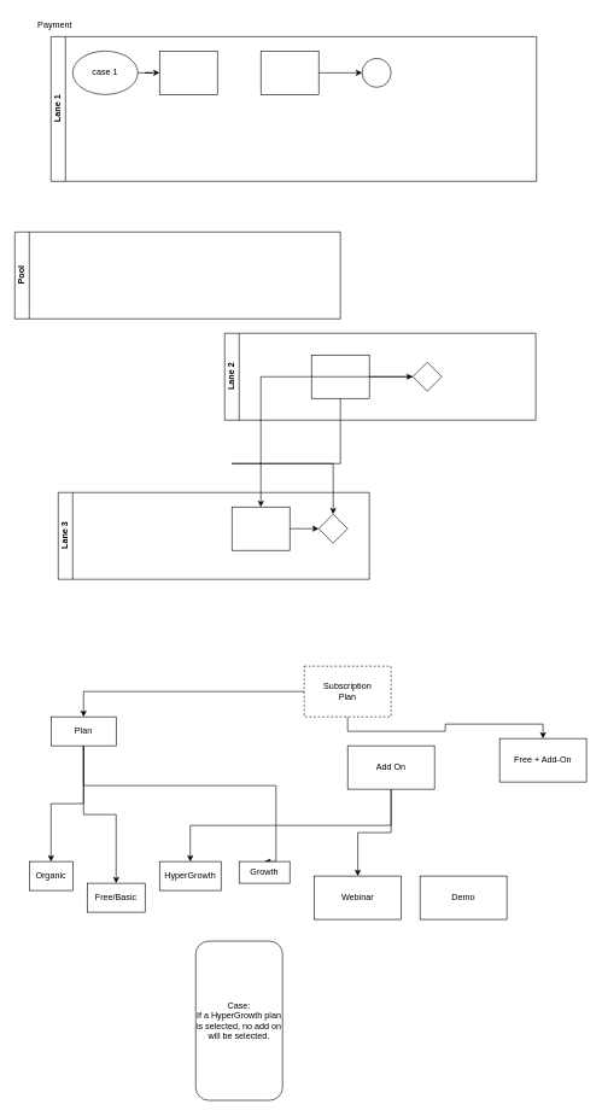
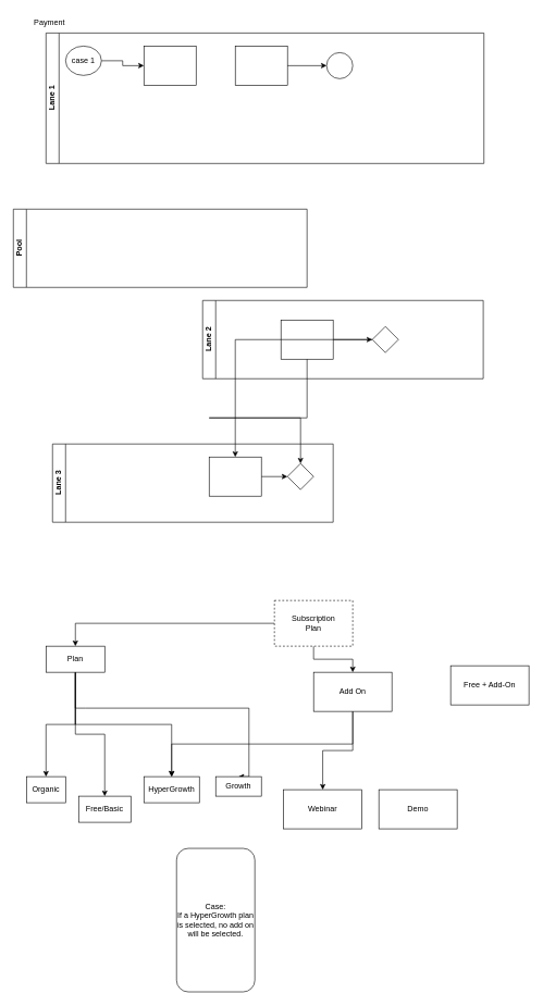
  <mxCell id="0" />
  <mxCell id="1" parent="0" />
  <mxCell id="2" value="Pool" style="swimlane;html=1;childLayout=stackLayout;resizeParent=1;resizeParentMax=0;horizontal=0;startSize=20;horizontalStack=0;" parent="1" vertex="1"><mxGeometry y="320" width="450" height="120" as="geometry" x="20" /></mxCell>
  <mxCell id="3" value="Lane 1" style="swimlane;html=1;startSize=20;horizontal=0;" parent="1" vertex="1"><mxGeometry x="70" y="50" width="671" height="200" as="geometry" /></mxCell>
  <mxCell id="4" value="" style="edgeStyle=orthogonalEdgeStyle;rounded=0;orthogonalLoop=1;jettySize=auto;html=1;" parent="3" source="5" target="6" edge="1"><mxGeometry relative="1" as="geometry" /></mxCell>
- <mxCell id="5" value="case 1" style="ellipse;whiteSpace=wrap;html=1;" parent="3" vertex="1"><mxGeometry x="30" y="20" width="90" height="60" as="geometry" /></mxCell>
+ <mxCell id="5" value="case 1" style="ellipse;whiteSpace=wrap;html=1;" parent="3" vertex="1"><mxGeometry x="30" y="20" width="55" height="45" as="geometry" /></mxCell>
  <mxCell id="6" value="" style="rounded=0;whiteSpace=wrap;html=1;fontFamily=Helvetica;fontSize=12;fontColor=#000000;align=center;" parent="3" vertex="1"><mxGeometry x="150" y="20" width="80" height="60" as="geometry" /></mxCell>
  <mxCell id="7" value="" style="rounded=0;whiteSpace=wrap;html=1;fontFamily=Helvetica;fontSize=12;fontColor=#000000;align=center;" parent="3" vertex="1"><mxGeometry x="290" y="20" width="80" height="60" as="geometry" /></mxCell>
  <mxCell id="8" value="" style="ellipse;whiteSpace=wrap;html=1;" parent="3" vertex="1"><mxGeometry x="430" y="30" width="40" height="40" as="geometry" /></mxCell>
  <mxCell id="9" value="" style="edgeStyle=orthogonalEdgeStyle;rounded=0;orthogonalLoop=1;jettySize=auto;html=1;endArrow=classic;endFill=1;" parent="3" source="7" target="8" edge="1"><mxGeometry relative="1" as="geometry" /></mxCell>
  <mxCell id="10" value="Lane 2" style="swimlane;html=1;startSize=20;horizontal=0;" parent="1" vertex="1"><mxGeometry x="310" y="460" width="430" height="120" as="geometry" /></mxCell>
  <mxCell id="11" value="" style="edgeStyle=orthogonalEdgeStyle;rounded=0;orthogonalLoop=1;jettySize=auto;html=1;endArrow=classic;endFill=1;" parent="10" source="12" target="13" edge="1"><mxGeometry relative="1" as="geometry" /></mxCell>
  <mxCell id="12" value="" style="rounded=0;whiteSpace=wrap;html=1;fontFamily=Helvetica;fontSize=12;fontColor=#000000;align=center;" parent="10" vertex="1"><mxGeometry x="120" y="30" width="80" height="60" as="geometry" /></mxCell>
  <mxCell id="13" value="" style="rhombus;whiteSpace=wrap;html=1;fontFamily=Helvetica;fontSize=12;fontColor=#000000;align=center;" parent="10" vertex="1"><mxGeometry x="260" y="40" width="40" height="40" as="geometry" /></mxCell>
  <mxCell id="14" style="edgeStyle=orthogonalEdgeStyle;rounded=0;orthogonalLoop=1;jettySize=auto;html=1;endArrow=classic;endFill=1;" parent="1" source="12" target="19" edge="1"><mxGeometry relative="1" as="geometry"><Array as="points"><mxPoint x="320" y="640" /><mxPoint x="540" y="640" /></Array></mxGeometry></mxCell>
  <mxCell id="15" style="edgeStyle=orthogonalEdgeStyle;rounded=0;orthogonalLoop=1;jettySize=auto;html=1;endArrow=classic;endFill=1;" parent="1" source="13" target="18" edge="1"><mxGeometry relative="1" as="geometry" /></mxCell>
  <mxCell id="16" value="Lane 3" style="swimlane;html=1;startSize=20;horizontal=0;" parent="1" vertex="1"><mxGeometry x="80" y="680" width="430" height="120" as="geometry" /></mxCell>
  <mxCell id="17" value="" style="edgeStyle=orthogonalEdgeStyle;rounded=0;orthogonalLoop=1;jettySize=auto;html=1;endArrow=classic;endFill=1;" parent="16" source="18" target="19" edge="1"><mxGeometry relative="1" as="geometry" /></mxCell>
  <mxCell id="18" value="" style="rounded=0;whiteSpace=wrap;html=1;fontFamily=Helvetica;fontSize=12;fontColor=#000000;align=center;" parent="16" vertex="1"><mxGeometry x="240" y="20" width="80" height="60" as="geometry" /></mxCell>
  <mxCell id="19" value="" style="rhombus;whiteSpace=wrap;html=1;fontFamily=Helvetica;fontSize=12;fontColor=#000000;align=center;" parent="16" vertex="1"><mxGeometry x="360" y="30" width="40" height="40" as="geometry" /></mxCell>
  <mxCell id="20" value="Payment&lt;br&gt;" style="text;html=1;align=center;verticalAlign=middle;resizable=0;points=[];autosize=1;strokeColor=none;fillColor=none;" vertex="1" parent="1"><mxGeometry x="40" y="20" width="70" height="30" as="geometry" /></mxCell>
  <mxCell id="21" value="Webinar" style="whiteSpace=wrap;html=1;" vertex="1" parent="1"><mxGeometry x="434" y="1210" width="120" height="60" as="geometry" /></mxCell>
  <mxCell id="22" value="Demo" style="whiteSpace=wrap;html=1;" vertex="1" parent="1"><mxGeometry x="580" y="1210" width="120" height="60" as="geometry" /></mxCell>
  <mxCell id="23" style="edgeStyle=orthogonalEdgeStyle;rounded=0;orthogonalLoop=1;jettySize=auto;html=1;entryX=0.5;entryY=0;entryDx=0;entryDy=0;" edge="1" parent="1" source="26" target="31"><mxGeometry relative="1" as="geometry" /></mxCell>
- <mxCell id="25" style="edgeStyle=orthogonalEdgeStyle;rounded=0;orthogonalLoop=1;jettySize=auto;html=1;exitX=0.5;exitY=1;exitDx=0;exitDy=0;entryX=0.5;entryY=0;entryDx=0;entryDy=0;" edge="1" parent="1" source="26" target="37"><mxGeometry relative="1" as="geometry" /></mxCell>
+ <mxCell id="24" style="edgeStyle=orthogonalEdgeStyle;rounded=0;orthogonalLoop=1;jettySize=auto;html=1;exitX=0.5;exitY=1;exitDx=0;exitDy=0;entryX=0.5;entryY=0;entryDx=0;entryDy=0;" edge="1" parent="1" source="26" target="34"><mxGeometry relative="1" as="geometry" /></mxCell>
  <mxCell id="26" value="Subscription&lt;br&gt;Plan" style="whiteSpace=wrap;html=1;dashed=1;" vertex="1" parent="1"><mxGeometry x="420" y="920" width="120" height="70" as="geometry" /></mxCell>
  <mxCell id="27" style="edgeStyle=orthogonalEdgeStyle;rounded=0;orthogonalLoop=1;jettySize=auto;html=1;entryX=0.5;entryY=0;entryDx=0;entryDy=0;" edge="1" parent="1" source="31" target="35"><mxGeometry relative="1" as="geometry" /></mxCell>
+ <mxCell id="28" style="edgeStyle=orthogonalEdgeStyle;rounded=0;orthogonalLoop=1;jettySize=auto;html=1;exitX=0.5;exitY=1;exitDx=0;exitDy=0;entryX=0.5;entryY=0;entryDx=0;entryDy=0;" edge="1" parent="1" source="31" target="36"><mxGeometry relative="1" as="geometry" /></mxCell>
  <mxCell id="29" style="edgeStyle=orthogonalEdgeStyle;rounded=0;orthogonalLoop=1;jettySize=auto;html=1;exitX=0.5;exitY=1;exitDx=0;exitDy=0;entryX=0.5;entryY=0;entryDx=0;entryDy=0;" edge="1" parent="1" source="31" target="38"><mxGeometry relative="1" as="geometry"><mxPoint x="380" y="1110" as="targetPoint" /><Array as="points"><mxPoint x="130" y="1085" /><mxPoint x="381" y="1085" /><mxPoint x="381" y="1180" /></Array></mxGeometry></mxCell>
  <mxCell id="30" style="edgeStyle=orthogonalEdgeStyle;rounded=0;orthogonalLoop=1;jettySize=auto;html=1;exitX=0.5;exitY=1;exitDx=0;exitDy=0;entryX=0.5;entryY=0;entryDx=0;entryDy=0;" edge="1" parent="1" source="31" target="39"><mxGeometry relative="1" as="geometry"><mxPoint x="180" y="1310" as="targetPoint" /></mxGeometry></mxCell>
  <mxCell id="31" value="Plan" style="whiteSpace=wrap;html=1;" vertex="1" parent="1"><mxGeometry x="70" y="990" width="90" height="40" as="geometry" /></mxCell>
  <mxCell id="32" style="edgeStyle=orthogonalEdgeStyle;rounded=0;orthogonalLoop=1;jettySize=auto;html=1;entryX=0.5;entryY=0;entryDx=0;entryDy=0;exitX=0.5;exitY=1;exitDx=0;exitDy=0;" edge="1" parent="1" source="34" target="21"><mxGeometry relative="1" as="geometry"><mxPoint x="590" y="1100" as="sourcePoint" /></mxGeometry></mxCell>
  <mxCell id="33" style="edgeStyle=orthogonalEdgeStyle;rounded=0;orthogonalLoop=1;jettySize=auto;html=1;exitX=0.5;exitY=1;exitDx=0;exitDy=0;" edge="1" parent="1" source="34" target="36"><mxGeometry relative="1" as="geometry" /></mxCell>
  <mxCell id="34" value="Add On" style="whiteSpace=wrap;html=1;" vertex="1" parent="1"><mxGeometry x="480" y="1030" width="120" height="60" as="geometry" /></mxCell>
  <mxCell id="35" value="Organic" style="whiteSpace=wrap;html=1;" vertex="1" parent="1"><mxGeometry x="40" y="1190" width="60" height="40" as="geometry" /></mxCell>
  <mxCell id="36" value="HyperGrowth" style="whiteSpace=wrap;html=1;" vertex="1" parent="1"><mxGeometry x="220" y="1190" width="85" height="40" as="geometry" /></mxCell>
  <mxCell id="37" value="Free + Add-On" style="whiteSpace=wrap;html=1;" vertex="1" parent="1"><mxGeometry x="690" y="1020" width="120" height="60" as="geometry" /></mxCell>
  <mxCell id="38" value="Growth&lt;br&gt;" style="whiteSpace=wrap;html=1;" vertex="1" parent="1"><mxGeometry x="330" y="1190" width="70" height="30" as="geometry" /></mxCell>
  <mxCell id="39" value="Free/Basic" style="whiteSpace=wrap;html=1;" vertex="1" parent="1"><mxGeometry x="120" y="1220" width="80" height="40" as="geometry" /></mxCell>
  <mxCell id="40" value="Case:&lt;br&gt;If a HyperGrowth plan is selected, no add on will be selected." style="rounded=1;whiteSpace=wrap;html=1;" vertex="1" parent="1"><mxGeometry x="270" y="1300" width="120" height="220" as="geometry" /></mxCell>
